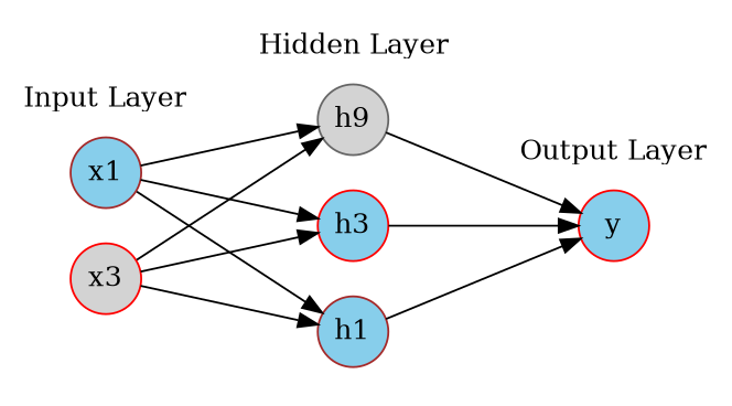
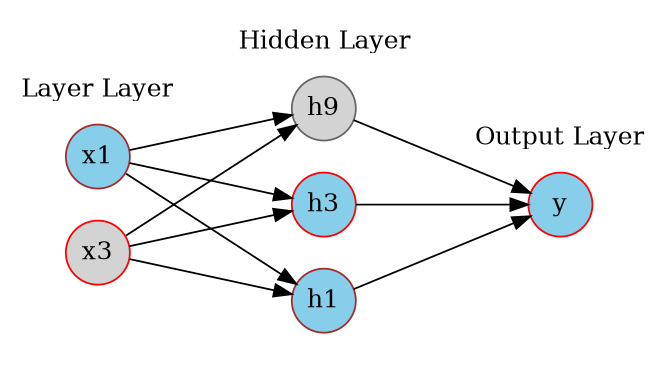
  digraph {
    rankdir=LR
    splines=line
    node [color=red fillcolor=skyblue fixedsize=true shape=circle style="solid,filled"]
    x1 [color=brown]
    x3 [fillcolor=lightgrey]
    h1 [color=brown]
    n4 [color=gray40 fillcolor=lightgrey label=h9]
    h3
    y
    subgraph cluster_1 {
      color=white
-     label="Input Layer"
+     label="Layer Layer"
      x1
      x3
    }
    subgraph cluster_2 {
      color=white
      label="Hidden Layer"
      h1
      n4
      h3
    }
    subgraph cluster_3 {
      color=white
      label="Output Layer"
      y
    }
    x1 -> h1
    x1 -> n4
    x1 -> h3
    x3 -> h1
    x3 -> n4
    x3 -> h3
    h1 -> y
    n4 -> y
    h3 -> y
  }
